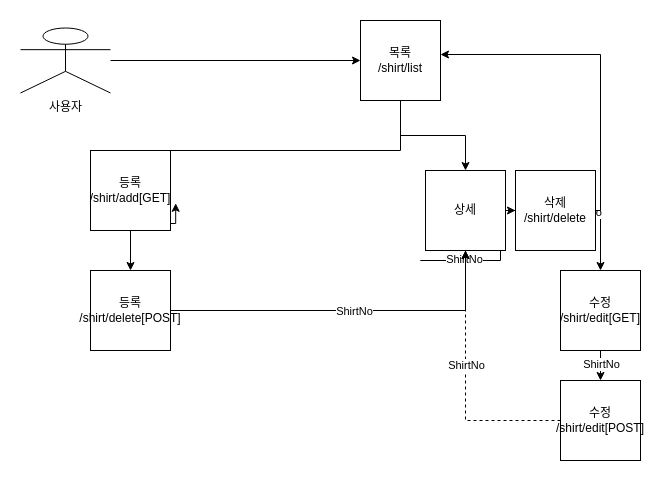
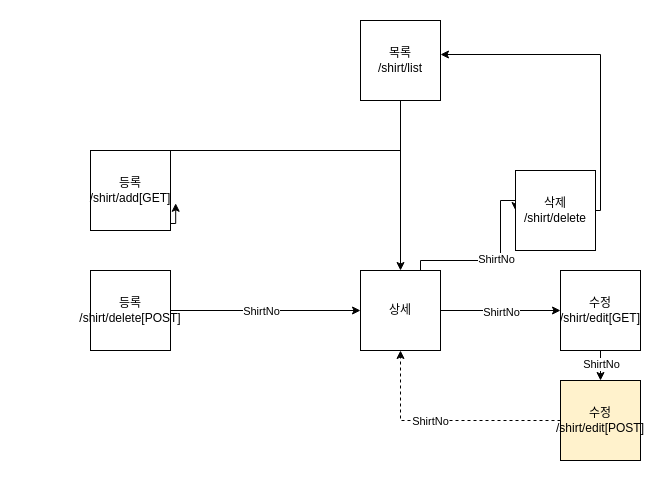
  <mxCell id="0" />
  <mxCell id="1" parent="0" />
- <mxCell id="2" style="edgeStyle=orthogonalEdgeStyle;rounded=0;orthogonalLoop=1;jettySize=auto;html=1;" edge="1" parent="1" source="3" target="6"><mxGeometry relative="1" as="geometry" /></mxCell>
- <mxCell id="3" value="사용자" style="shape=umlActor;verticalLabelPosition=bottom;verticalAlign=top;html=1;outlineConnect=0;" vertex="1" parent="1"><mxGeometry x="20" y="27.5" width="90" height="65" as="geometry" /></mxCell>
  <mxCell id="4" style="edgeStyle=orthogonalEdgeStyle;rounded=0;orthogonalLoop=1;jettySize=auto;html=1;" edge="1" parent="1" source="6" target="11"><mxGeometry relative="1" as="geometry" /></mxCell>
  <mxCell id="5" style="edgeStyle=orthogonalEdgeStyle;rounded=0;orthogonalLoop=1;jettySize=auto;html=1;entryX=1.065;entryY=0.66;entryDx=0;entryDy=0;entryPerimeter=0;" edge="1" parent="1" source="6" target="13"><mxGeometry relative="1" as="geometry"><Array as="points"><mxPoint x="400" y="150" /><mxPoint x="130" y="150" /><mxPoint x="130" y="223" /></Array></mxGeometry></mxCell>
  <mxCell id="6" value="목록&lt;br&gt;/shirt/list" style="whiteSpace=wrap;html=1;aspect=fixed;" vertex="1" parent="1"><mxGeometry x="360" y="20" width="80" height="80" as="geometry" /></mxCell>
  <mxCell id="7" style="edgeStyle=orthogonalEdgeStyle;rounded=0;orthogonalLoop=1;jettySize=auto;html=1;entryX=0;entryY=0.5;entryDx=0;entryDy=0;" edge="1" parent="1" source="11" target="18"><mxGeometry relative="1" as="geometry"><Array as="points"><mxPoint x="420" y="260" /><mxPoint x="500" y="260" /><mxPoint x="500" y="200" /></Array></mxGeometry></mxCell>
  <mxCell id="8" value="ShirtNo" style="edgeLabel;html=1;align=center;verticalAlign=middle;resizable=0;points=[];" vertex="1" connectable="0" parent="7"><mxGeometry x="-0.024" y="2" relative="1" as="geometry"><mxPoint as="offset" /></mxGeometry></mxCell>
  <mxCell id="9" style="edgeStyle=orthogonalEdgeStyle;rounded=0;orthogonalLoop=1;jettySize=auto;html=1;" edge="1" parent="1" source="11" target="21"><mxGeometry relative="1" as="geometry" /></mxCell>
  <mxCell id="10" value="ShirtNo" style="edgeLabel;html=1;align=center;verticalAlign=middle;resizable=0;points=[];" vertex="1" connectable="0" parent="9"><mxGeometry x="-0.003" y="-1" relative="1" as="geometry"><mxPoint as="offset" /></mxGeometry></mxCell>
- <mxCell id="11" value="상세" style="whiteSpace=wrap;html=1;aspect=fixed;" vertex="1" parent="1"><mxGeometry x="425" y="170" width="80" height="80" as="geometry" /></mxCell>
- <mxCell id="12" style="edgeStyle=orthogonalEdgeStyle;rounded=0;orthogonalLoop=1;jettySize=auto;html=1;" edge="1" parent="1" source="13" target="16"><mxGeometry relative="1" as="geometry" /></mxCell>
+ <mxCell id="11" value="상세" style="whiteSpace=wrap;html=1;aspect=fixed;" vertex="1" parent="1"><mxGeometry x="360" y="270" width="80" height="80" as="geometry" /></mxCell>
  <mxCell id="13" value="등록&lt;br&gt;/shirt/add[GET]" style="whiteSpace=wrap;html=1;aspect=fixed;" vertex="1" parent="1"><mxGeometry x="90" y="150" width="80" height="80" as="geometry" /></mxCell>
  <mxCell id="14" style="edgeStyle=orthogonalEdgeStyle;rounded=0;orthogonalLoop=1;jettySize=auto;html=1;" edge="1" parent="1" source="16" target="11"><mxGeometry relative="1" as="geometry" /></mxCell>
  <mxCell id="15" value="ShirtNo" style="edgeLabel;html=1;align=center;verticalAlign=middle;resizable=0;points=[];" vertex="1" connectable="0" parent="14"><mxGeometry x="0.135" y="-1" relative="1" as="geometry"><mxPoint x="-18" y="-1" as="offset" /></mxGeometry></mxCell>
  <mxCell id="16" value="등록&lt;br&gt;/shirt/delete[POST]" style="whiteSpace=wrap;html=1;aspect=fixed;" vertex="1" parent="1"><mxGeometry x="90" y="270" width="80" height="80" as="geometry" /></mxCell>
  <mxCell id="17" style="edgeStyle=orthogonalEdgeStyle;rounded=0;orthogonalLoop=1;jettySize=auto;html=1;entryX=1;entryY=0.425;entryDx=0;entryDy=0;entryPerimeter=0;" edge="1" parent="1" source="18" target="6"><mxGeometry relative="1" as="geometry"><Array as="points"><mxPoint x="600" y="54" /></Array></mxGeometry></mxCell>
  <mxCell id="18" value="삭제&lt;br&gt;/shirt/delete" style="whiteSpace=wrap;html=1;aspect=fixed;" vertex="1" parent="1"><mxGeometry x="515" y="170" width="80" height="80" as="geometry" /></mxCell>
  <mxCell id="19" style="edgeStyle=orthogonalEdgeStyle;rounded=0;orthogonalLoop=1;jettySize=auto;html=1;" edge="1" parent="1" source="21" target="24"><mxGeometry relative="1" as="geometry" /></mxCell>
  <mxCell id="20" value="ShirtNo" style="edgeLabel;html=1;align=center;verticalAlign=middle;resizable=0;points=[];" vertex="1" connectable="0" parent="19"><mxGeometry x="0.312" relative="1" as="geometry"><mxPoint as="offset" /></mxGeometry></mxCell>
  <mxCell id="21" value="수정&lt;br&gt;/shirt/edit[GET]" style="whiteSpace=wrap;html=1;aspect=fixed;" vertex="1" parent="1"><mxGeometry x="560" y="270" width="80" height="80" as="geometry" /></mxCell>
  <mxCell id="22" style="edgeStyle=orthogonalEdgeStyle;rounded=0;orthogonalLoop=1;jettySize=auto;html=1;entryX=0.5;entryY=1;entryDx=0;entryDy=0;dashed=1;" edge="1" parent="1" source="24" target="11"><mxGeometry relative="1" as="geometry" /></mxCell>
  <mxCell id="23" value="ShirtNo" style="edgeLabel;html=1;align=center;verticalAlign=middle;resizable=0;points=[];" vertex="1" connectable="0" parent="22"><mxGeometry x="0.141" relative="1" as="geometry"><mxPoint as="offset" /></mxGeometry></mxCell>
- <mxCell id="24" value="수정&lt;br&gt;/shirt/edit[POST]" style="whiteSpace=wrap;html=1;aspect=fixed;" vertex="1" parent="1"><mxGeometry x="560" y="380" width="80" height="80" as="geometry" /></mxCell>
+ <mxCell id="24" value="수정&lt;br&gt;/shirt/edit[POST]" style="whiteSpace=wrap;html=1;aspect=fixed;fillColor=#fff2cc;" vertex="1" parent="1"><mxGeometry x="560" y="380" width="80" height="80" as="geometry" /></mxCell>
